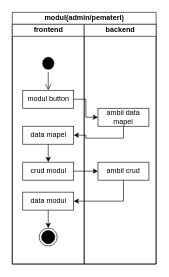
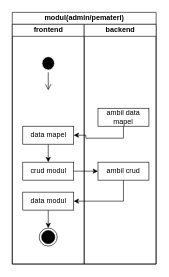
  <mxCell id="0" />
  <mxCell id="1" parent="0" />
  <mxCell id="2" value="modul(admin/pemateri)" style="swimlane;childLayout=stackLayout;resizeParent=1;resizeParentMax=0;startSize=20;html=1;" parent="1" vertex="1"><mxGeometry x="20" y="20" width="240" height="420" as="geometry" /></mxCell>
  <mxCell id="3" value="frontend" style="swimlane;startSize=20;html=1;" parent="2" vertex="1"><mxGeometry y="20" width="120" height="400" as="geometry" /></mxCell>
  <mxCell id="4" value="" style="ellipse;html=1;shape=startState;fillColor=#000000;strokeColor=#FFFFFF;" parent="3" vertex="1"><mxGeometry x="45.63" y="50" width="28.75" height="30" as="geometry" /></mxCell>
  <mxCell id="5" value="" style="edgeStyle=orthogonalEdgeStyle;html=1;verticalAlign=bottom;endArrow=open;endSize=8;strokeColor=#000000;rounded=0;" parent="3" source="4" edge="1"><mxGeometry relative="1" as="geometry"><mxPoint x="60.0" y="110" as="targetPoint" /></mxGeometry></mxCell>
- <mxCell id="6" value="modul button" style="html=1;whiteSpace=wrap;" parent="3" vertex="1"><mxGeometry x="17.5" y="110" width="85" height="30" as="geometry" /></mxCell>
  <mxCell id="7" style="edgeStyle=orthogonalEdgeStyle;rounded=0;orthogonalLoop=1;jettySize=auto;html=1;exitX=0.5;exitY=1;exitDx=0;exitDy=0;entryX=0.5;entryY=0;entryDx=0;entryDy=0;" parent="3" source="8" target="9" edge="1"><mxGeometry relative="1" as="geometry" /></mxCell>
  <mxCell id="8" value="data mapel" style="html=1;whiteSpace=wrap;" parent="3" vertex="1"><mxGeometry x="17.5" y="170" width="85" height="30" as="geometry" /></mxCell>
  <mxCell id="9" value="crud modul" style="html=1;whiteSpace=wrap;" parent="3" vertex="1"><mxGeometry x="17.5" y="230" width="85" height="30" as="geometry" /></mxCell>
  <mxCell id="10" style="edgeStyle=orthogonalEdgeStyle;rounded=0;orthogonalLoop=1;jettySize=auto;html=1;exitX=0.5;exitY=1;exitDx=0;exitDy=0;entryX=0.5;entryY=0;entryDx=0;entryDy=0;" parent="3" source="11" target="12" edge="1"><mxGeometry relative="1" as="geometry" /></mxCell>
  <mxCell id="11" value="data modul" style="html=1;whiteSpace=wrap;" parent="3" vertex="1"><mxGeometry x="17.5" y="280" width="85" height="30" as="geometry" /></mxCell>
  <mxCell id="12" value="" style="ellipse;html=1;shape=endState;fillColor=#000000;strokeColor=#000000;" parent="3" vertex="1"><mxGeometry x="45.0" y="340" width="30" height="30" as="geometry" /></mxCell>
  <mxCell id="13" value="backend" style="swimlane;startSize=20;html=1;" parent="2" vertex="1"><mxGeometry x="120" y="20" width="120" height="400" as="geometry" /></mxCell>
  <mxCell id="14" value="ambil data mapel" style="html=1;whiteSpace=wrap;" parent="13" vertex="1"><mxGeometry x="23" y="140" width="85" height="30" as="geometry" /></mxCell>
  <mxCell id="15" value="ambil crud" style="html=1;whiteSpace=wrap;" parent="13" vertex="1"><mxGeometry x="23" y="230" width="85" height="30" as="geometry" /></mxCell>
- <mxCell id="16" style="edgeStyle=orthogonalEdgeStyle;rounded=0;orthogonalLoop=1;jettySize=auto;html=1;exitX=1;exitY=0.5;exitDx=0;exitDy=0;entryX=0;entryY=0.5;entryDx=0;entryDy=0;" parent="2" source="6" target="14" edge="1"><mxGeometry relative="1" as="geometry" /></mxCell>
  <mxCell id="17" style="edgeStyle=orthogonalEdgeStyle;rounded=0;orthogonalLoop=1;jettySize=auto;html=1;exitX=0.5;exitY=1;exitDx=0;exitDy=0;entryX=1;entryY=0.5;entryDx=0;entryDy=0;" parent="2" source="14" target="8" edge="1"><mxGeometry relative="1" as="geometry" /></mxCell>
  <mxCell id="18" style="edgeStyle=orthogonalEdgeStyle;rounded=0;orthogonalLoop=1;jettySize=auto;html=1;exitX=1;exitY=0.5;exitDx=0;exitDy=0;entryX=0;entryY=0.5;entryDx=0;entryDy=0;" parent="2" source="9" target="15" edge="1"><mxGeometry relative="1" as="geometry" /></mxCell>
  <mxCell id="19" style="edgeStyle=orthogonalEdgeStyle;rounded=0;orthogonalLoop=1;jettySize=auto;html=1;exitX=0.5;exitY=1;exitDx=0;exitDy=0;entryX=1;entryY=0.5;entryDx=0;entryDy=0;" parent="2" source="15" target="11" edge="1"><mxGeometry relative="1" as="geometry"><mxPoint x="100.0" y="340" as="targetPoint" /></mxGeometry></mxCell>
